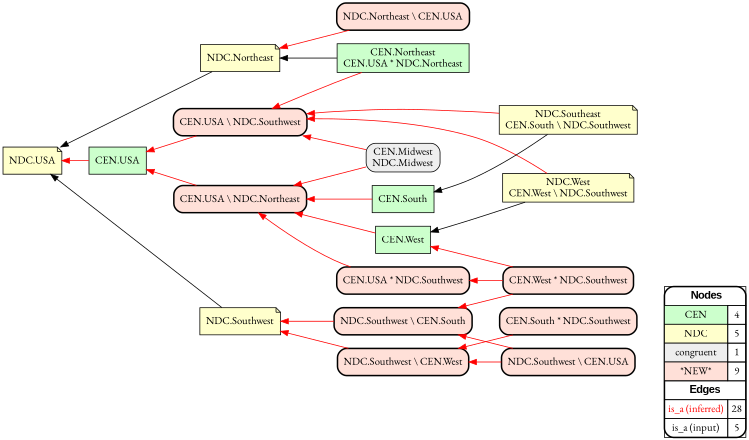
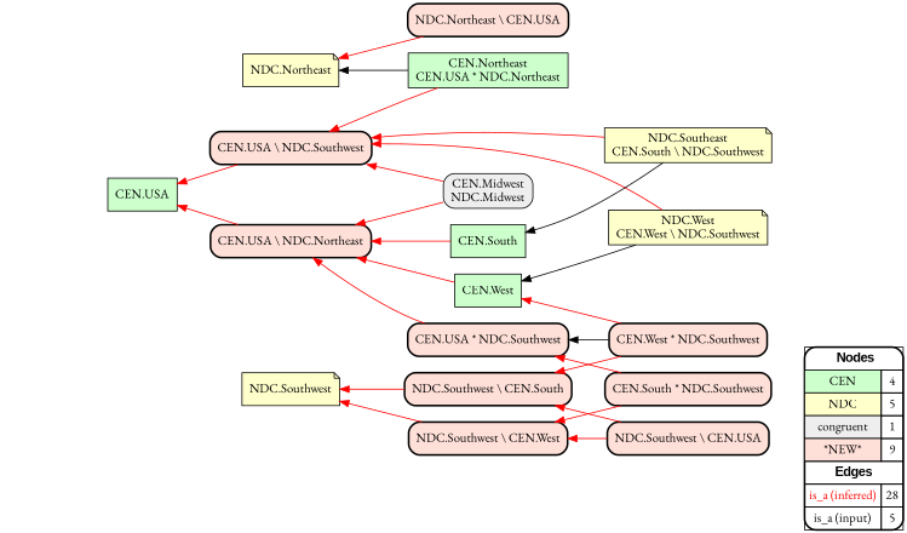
  digraph {
    fontname="EB Garamond"
    rankdir=RL
    node [fillcolor="#FFE0D8" fontname="EB Garamond" shape=box style="filled,rounded,bold"]
    edge [arrowhead=normal color="#FF0000" constraint=true fontname="EB Garamond" penwidth=1 style=solid]
    n1 [fillcolor=white label=<   <TABLE BORDER="0" CELLBORDER="1" CELLSPACING="0" CELLPADDING="4">  <TR> <TD COLSPAN="2"><font face="Arial Black"> Nodes</font></TD> </TR>  <TR>   <TD bgcolor="#CCFFCC" fontname="helvetica">CEN</TD>   <TD>4</TD>   </TR>  <TR>   <TD bgcolor="#FFFFCC" fontname="helvetica">NDC</TD>   <TD>5</TD>   </TR>  <TR>   <TD bgcolor="#EEEEEE" fontname="helvetica">congruent</TD>   <TD>1</TD>   </TR>  <TR>   <TD bgcolor="#FFE0D8" fontname="helvetica">*NEW*</TD>   <TD>9</TD>   </TR>  <TR> <TD COLSPAN="2"><font face = "Arial Black"> Edges </font></TD> </TR>  <TR>   <TD><font color ="#FF0000">is_a (inferred)</font></TD><TD>28</TD> </TR> <TR>   <TD><font color ="#000000">is_a (input)</font></TD><TD>5</TD> </TR> </TABLE>   > margin=0]
    "CEN.USA" [fillcolor="#CCFFCC" style=filled]
-   "NDC.USA" [fillcolor="#FFFFCC" shape=note style=filled]
    "CEN.West" [fillcolor="#CCFFCC" style=filled]
    "CEN.USA \\ NDC.Northeast"
    "CEN.South" [fillcolor="#CCFFCC" style=filled]
    "CEN.Northeast\nCEN.USA * NDC.Northeast" [fillcolor="#CCFFCC" style=filled]
    "NDC.Northeast" [fillcolor="#FFFFCC" shape=note style=filled]
    "CEN.USA \\ NDC.Southwest"
    "NDC.West\nCEN.West \\ NDC.Southwest" [fillcolor="#FFFFCC" shape=note style=filled]
    "NDC.Southwest" [fillcolor="#FFFFCC" shape=note style=filled]
    "NDC.Southeast\nCEN.South \\ NDC.Southwest" [fillcolor="#FFFFCC" shape=note style=filled]
    "CEN.Midwest\nNDC.Midwest" [fillcolor="#EEEEEE" style="filled,rounded"]
    "NDC.Southwest \\ CEN.USA"
    "NDC.Southwest \\ CEN.South"
    "NDC.Southwest \\ CEN.West"
    "CEN.West * NDC.Southwest"
    "CEN.USA * NDC.Southwest"
    "CEN.South * NDC.Southwest"
    "NDC.Northeast \\ CEN.USA"
    subgraph sub_1 {
      rank=source
      n1
    }
-   "CEN.USA" -> "NDC.USA"
    "CEN.West" -> "CEN.USA \\ NDC.Northeast"
    "CEN.USA \\ NDC.Northeast" -> "CEN.USA"
    "CEN.South" -> "CEN.USA \\ NDC.Northeast"
    "CEN.Northeast\nCEN.USA * NDC.Northeast" -> "NDC.Northeast" [color="#000000"]
    "CEN.Northeast\nCEN.USA * NDC.Northeast" -> "CEN.USA \\ NDC.Southwest"
-   "NDC.Northeast" -> "NDC.USA" [color="#000000"]
    "CEN.USA \\ NDC.Southwest" -> "CEN.USA"
    "NDC.West\nCEN.West \\ NDC.Southwest" -> "CEN.West" [color="#000000"]
    "NDC.West\nCEN.West \\ NDC.Southwest" -> "CEN.USA \\ NDC.Southwest"
-   "NDC.Southwest" -> "NDC.USA" [color="#000000"]
    "NDC.Southeast\nCEN.South \\ NDC.Southwest" -> "CEN.South" [color="#000000"]
    "NDC.Southeast\nCEN.South \\ NDC.Southwest" -> "CEN.USA \\ NDC.Southwest"
    "CEN.Midwest\nNDC.Midwest" -> "CEN.USA \\ NDC.Northeast"
    "CEN.Midwest\nNDC.Midwest" -> "CEN.USA \\ NDC.Southwest"
    "NDC.Southwest \\ CEN.USA" -> "NDC.Southwest \\ CEN.South"
    "NDC.Southwest \\ CEN.USA" -> "NDC.Southwest \\ CEN.West"
    "NDC.Southwest \\ CEN.South" -> "NDC.Southwest"
    "NDC.Southwest \\ CEN.West" -> "NDC.Southwest"
    "CEN.West * NDC.Southwest" -> "CEN.West"
    "CEN.West * NDC.Southwest" -> "NDC.Southwest \\ CEN.South"
-   "CEN.West * NDC.Southwest" -> "CEN.USA * NDC.Southwest"
+   "CEN.West * NDC.Southwest" -> "CEN.USA * NDC.Southwest" [color="#000000"]
    "CEN.USA * NDC.Southwest" -> "CEN.USA \\ NDC.Northeast"
    "CEN.South * NDC.Southwest" -> "NDC.Southwest \\ CEN.West"
+   "CEN.South * NDC.Southwest" -> "CEN.USA * NDC.Southwest"
    "NDC.Northeast \\ CEN.USA" -> "NDC.Northeast"
  }
